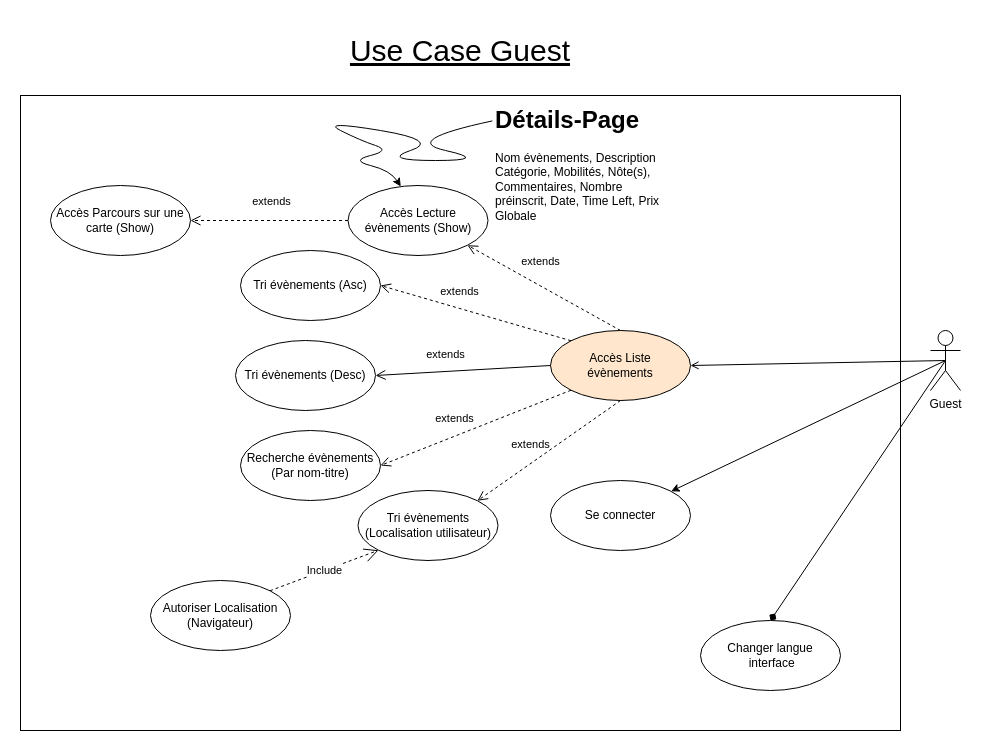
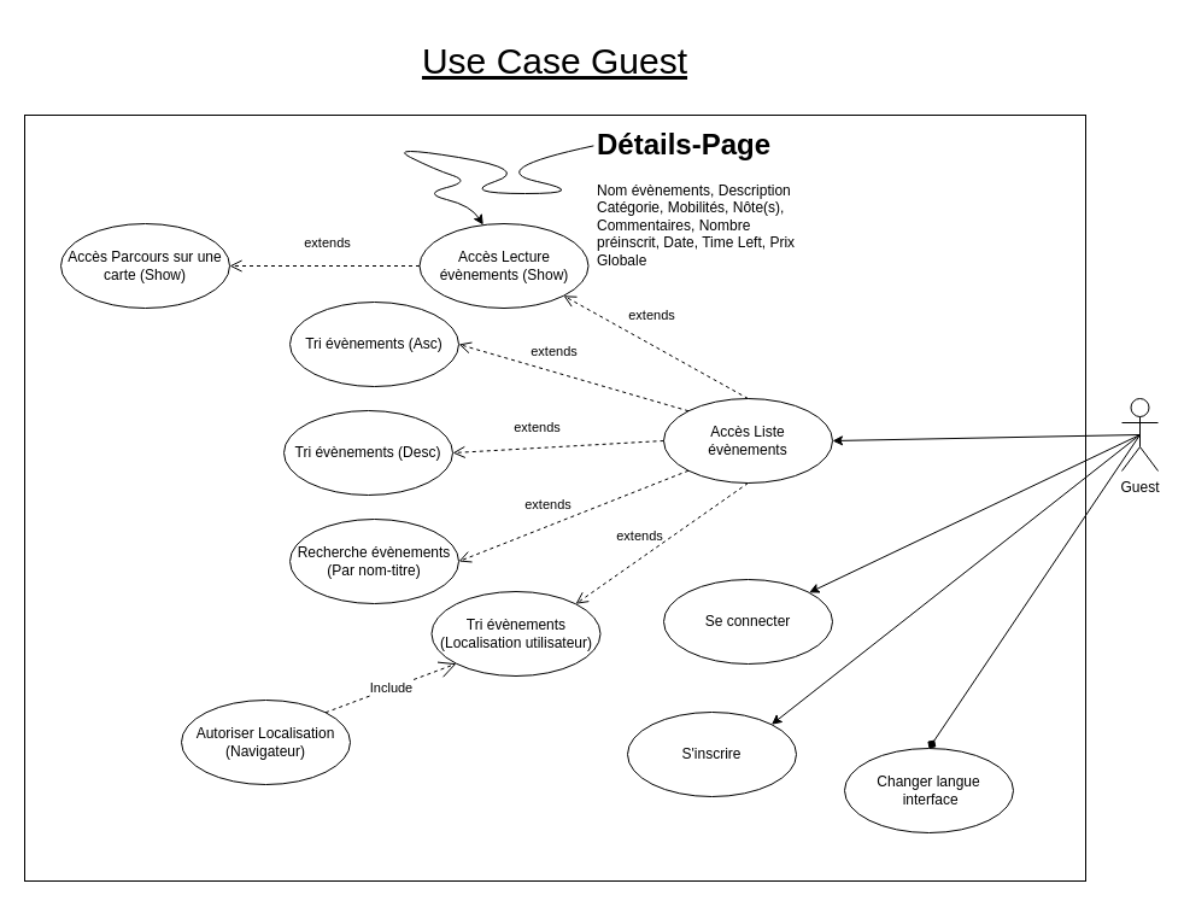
  <mxCell id="0" />
  <mxCell id="1" parent="0" />
  <mxCell id="2" value="" style="rounded=0;whiteSpace=wrap;html=1;movable=1;resizable=1;rotatable=1;deletable=1;editable=1;locked=0;connectable=1;" vertex="1" parent="1"><mxGeometry x="20" y="95" width="880" height="635" as="geometry" /></mxCell>
  <mxCell id="3" style="edgeStyle=none;rounded=0;orthogonalLoop=1;jettySize=auto;html=1;exitX=0.5;exitY=0.5;exitDx=0;exitDy=0;exitPerimeter=0;" edge="1" parent="1" source="5" target="7"><mxGeometry relative="1" as="geometry" /></mxCell>
- <mxCell id="4" style="edgeStyle=none;rounded=0;orthogonalLoop=1;jettySize=auto;html=1;exitX=0.5;exitY=0.5;exitDx=0;exitDy=0;exitPerimeter=0;entryX=1;entryY=0.5;entryDx=0;entryDy=0;endArrow=open;" edge="1" parent="1" source="5" target="9"><mxGeometry relative="1" as="geometry"><mxPoint x="710" y="395" as="targetPoint" /></mxGeometry></mxCell>
+ <mxCell id="4" style="edgeStyle=none;rounded=0;orthogonalLoop=1;jettySize=auto;html=1;exitX=0.5;exitY=0.5;exitDx=0;exitDy=0;exitPerimeter=0;entryX=1;entryY=0.5;entryDx=0;entryDy=0;" edge="1" parent="1" source="5" target="9"><mxGeometry relative="1" as="geometry"><mxPoint x="710" y="395" as="targetPoint" /></mxGeometry></mxCell>
  <mxCell id="5" value="Guest" style="shape=umlActor;verticalLabelPosition=bottom;verticalAlign=top;html=1;outlineConnect=0;" vertex="1" parent="1"><mxGeometry x="930" y="330" width="30" height="60" as="geometry" /></mxCell>
  <mxCell id="6" value="&lt;font style=&quot;font-size: 30px;&quot;&gt;&lt;u&gt;Use Case Guest&lt;br&gt;&lt;/u&gt;&lt;/font&gt;" style="text;html=1;strokeColor=none;fillColor=none;align=center;verticalAlign=middle;whiteSpace=wrap;rounded=0;" vertex="1" parent="1"><mxGeometry x="20" y="20" width="880" height="60" as="geometry" /></mxCell>
  <mxCell id="7" value="Se connecter" style="ellipse;whiteSpace=wrap;html=1;" vertex="1" parent="1"><mxGeometry x="550" y="480" width="140" height="70" as="geometry" /></mxCell>
  <mxCell id="8" value="Accès Lecture&lt;br&gt;évènements (Show)" style="ellipse;whiteSpace=wrap;html=1;" vertex="1" parent="1"><mxGeometry x="347.5" y="185" width="140" height="70" as="geometry" /></mxCell>
- <mxCell id="9" value="Accès Liste&lt;br&gt;évènements" style="ellipse;whiteSpace=wrap;html=1;fillColor=#ffe6cc;" vertex="1" parent="1"><mxGeometry x="550" y="330" width="140" height="70" as="geometry" /></mxCell>
+ <mxCell id="9" value="Accès Liste&lt;br&gt;évènements" style="ellipse;whiteSpace=wrap;html=1;" vertex="1" parent="1"><mxGeometry x="550" y="330" width="140" height="70" as="geometry" /></mxCell>
  <mxCell id="10" value="Tri évènements (Asc)" style="ellipse;whiteSpace=wrap;html=1;" vertex="1" parent="1"><mxGeometry x="240" y="250" width="140" height="70" as="geometry" /></mxCell>
  <mxCell id="11" value="Tri évènements (Desc)" style="ellipse;whiteSpace=wrap;html=1;" vertex="1" parent="1"><mxGeometry x="235" y="340" width="140" height="70" as="geometry" /></mxCell>
  <mxCell id="12" value="Recherche évènements (Par nom-titre)" style="ellipse;whiteSpace=wrap;html=1;" vertex="1" parent="1"><mxGeometry x="240" y="430" width="140" height="70" as="geometry" /></mxCell>
  <mxCell id="13" value="Tri évènements (Localisation utilisateur)" style="ellipse;whiteSpace=wrap;html=1;" vertex="1" parent="1"><mxGeometry x="357.5" y="490" width="140" height="70" as="geometry" /></mxCell>
  <mxCell id="14" value="extends" style="endArrow=open;startArrow=none;endFill=0;startFill=0;endSize=8;html=1;verticalAlign=bottom;dashed=1;labelBackgroundColor=none;rounded=0;exitX=0.5;exitY=0;exitDx=0;exitDy=0;entryX=1;entryY=1;entryDx=0;entryDy=0;" edge="1" parent="1" source="9" target="8"><mxGeometry x="0.132" y="-13" width="160" relative="1" as="geometry"><mxPoint x="562.5" y="325.5" as="sourcePoint" /><mxPoint x="360.5" y="304.5" as="targetPoint" /><mxPoint as="offset" /></mxGeometry></mxCell>
  <mxCell id="15" value="extends" style="endArrow=open;startArrow=none;endFill=0;startFill=0;endSize=8;html=1;verticalAlign=bottom;dashed=1;labelBackgroundColor=none;rounded=0;exitX=0;exitY=0;exitDx=0;exitDy=0;entryX=1;entryY=0.5;entryDx=0;entryDy=0;" edge="1" parent="1" source="9" target="10"><mxGeometry x="0.183" y="-8" width="160" relative="1" as="geometry"><mxPoint x="533" y="395" as="sourcePoint" /><mxPoint x="380" y="310" as="targetPoint" /><mxPoint x="-1" as="offset" /></mxGeometry></mxCell>
- <mxCell id="16" value="extends" style="endArrow=open;startArrow=none;endFill=0;startFill=0;endSize=8;html=1;verticalAlign=bottom;dashed=0;labelBackgroundColor=none;rounded=0;exitX=0;exitY=0.5;exitDx=0;exitDy=0;entryX=1;entryY=0.5;entryDx=0;entryDy=0;" edge="1" parent="1" source="9" target="11"><mxGeometry x="0.183" y="-8" width="160" relative="1" as="geometry"><mxPoint x="581" y="350" as="sourcePoint" /><mxPoint x="390" y="295" as="targetPoint" /><mxPoint x="-1" as="offset" /></mxGeometry></mxCell>
+ <mxCell id="16" value="extends" style="endArrow=open;startArrow=none;endFill=0;startFill=0;endSize=8;html=1;verticalAlign=bottom;dashed=1;labelBackgroundColor=none;rounded=0;exitX=0;exitY=0.5;exitDx=0;exitDy=0;entryX=1;entryY=0.5;entryDx=0;entryDy=0;" edge="1" parent="1" source="9" target="11"><mxGeometry x="0.183" y="-8" width="160" relative="1" as="geometry"><mxPoint x="581" y="350" as="sourcePoint" /><mxPoint x="390" y="295" as="targetPoint" /><mxPoint x="-1" as="offset" /></mxGeometry></mxCell>
  <mxCell id="17" value="extends" style="endArrow=open;startArrow=none;endFill=0;startFill=0;endSize=8;html=1;verticalAlign=bottom;dashed=1;labelBackgroundColor=none;rounded=0;exitX=0;exitY=1;exitDx=0;exitDy=0;entryX=1;entryY=0.5;entryDx=0;entryDy=0;" edge="1" parent="1" source="9" target="12"><mxGeometry x="0.183" y="-8" width="160" relative="1" as="geometry"><mxPoint x="591" y="360" as="sourcePoint" /><mxPoint x="400" y="305" as="targetPoint" /><mxPoint x="-1" as="offset" /></mxGeometry></mxCell>
  <mxCell id="18" value="extends" style="endArrow=open;startArrow=none;endFill=0;startFill=0;endSize=8;html=1;verticalAlign=bottom;dashed=1;labelBackgroundColor=none;rounded=0;exitX=0.5;exitY=1;exitDx=0;exitDy=0;entryX=1;entryY=0;entryDx=0;entryDy=0;" edge="1" parent="1" source="9" target="13"><mxGeometry x="0.183" y="-8" width="160" relative="1" as="geometry"><mxPoint x="601" y="370" as="sourcePoint" /><mxPoint x="410" y="315" as="targetPoint" /><mxPoint x="-1" as="offset" /></mxGeometry></mxCell>
  <mxCell id="19" value="extends" style="endArrow=open;startArrow=none;endFill=0;startFill=0;endSize=8;html=1;verticalAlign=bottom;dashed=1;labelBackgroundColor=none;rounded=0;exitX=0;exitY=0.5;exitDx=0;exitDy=0;" edge="1" parent="1" source="8"><mxGeometry x="-0.016" y="-10" width="160" relative="1" as="geometry"><mxPoint x="611" y="380" as="sourcePoint" /><mxPoint x="190" y="220" as="targetPoint" /><mxPoint as="offset" /></mxGeometry></mxCell>
  <mxCell id="20" value="Accès Parcours sur une carte&amp;nbsp;(Show)" style="ellipse;whiteSpace=wrap;html=1;" vertex="1" parent="1"><mxGeometry x="50" y="185" width="140" height="70" as="geometry" /></mxCell>
  <mxCell id="21" value="Changer langue&lt;br&gt;&amp;nbsp;interface" style="ellipse;whiteSpace=wrap;html=1;" vertex="1" parent="1"><mxGeometry x="700" y="620" width="140" height="70" as="geometry" /></mxCell>
  <mxCell id="22" value="&lt;h1&gt;Détails-Page&lt;/h1&gt;&lt;p&gt;Nom évènements, Description Catégorie, Mobilités, Nôte(s), Commentaires, Nombre préinscrit, Date, Time Left, Prix Globale&lt;/p&gt;" style="text;html=1;strokeColor=none;fillColor=none;spacing=5;spacingTop=-20;whiteSpace=wrap;overflow=hidden;rounded=0;" vertex="1" parent="1"><mxGeometry x="490" y="100" width="190" height="120" as="geometry" /></mxCell>
  <mxCell id="23" value="" style="curved=1;endArrow=classic;html=1;rounded=0;exitX=0.01;exitY=0.17;exitDx=0;exitDy=0;entryX=0.377;entryY=0.014;entryDx=0;entryDy=0;entryPerimeter=0;exitPerimeter=0;" edge="1" parent="1" source="22" target="8"><mxGeometry width="50" height="50" relative="1" as="geometry"><mxPoint x="530" y="180" as="sourcePoint" /><mxPoint x="580" y="130" as="targetPoint" /><Array as="points"><mxPoint x="400" y="140" /><mxPoint x="490" y="160" /><mxPoint x="380" y="160" /><mxPoint x="440" y="140" /><mxPoint x="320" y="120" /><mxPoint x="360" y="140" /><mxPoint x="390" y="150" /><mxPoint x="350" y="160" /><mxPoint x="390" y="170" /></Array></mxGeometry></mxCell>
+ <mxCell id="24" value="S'inscrire" style="ellipse;whiteSpace=wrap;html=1;" vertex="1" parent="1"><mxGeometry x="520" y="590" width="140" height="70" as="geometry" /></mxCell>
+ <mxCell id="25" style="edgeStyle=none;rounded=0;orthogonalLoop=1;jettySize=auto;html=1;exitX=0.5;exitY=0.5;exitDx=0;exitDy=0;exitPerimeter=0;entryX=1;entryY=0;entryDx=0;entryDy=0;" edge="1" parent="1" source="5" target="24"><mxGeometry relative="1" as="geometry"><mxPoint x="965" y="340" as="sourcePoint" /><mxPoint x="738" y="460" as="targetPoint" /></mxGeometry></mxCell>
  <mxCell id="26" value="" style="endArrow=open;endSize=12;dashed=1;html=1;rounded=0;entryX=0;entryY=1;entryDx=0;entryDy=0;exitX=1;exitY=0;exitDx=0;exitDy=0;" edge="1" parent="1" source="28" target="13"><mxGeometry width="160" relative="1" as="geometry"><mxPoint x="320" y="570" as="sourcePoint" /><mxPoint x="401" y="590" as="targetPoint" /></mxGeometry></mxCell>
  <mxCell id="27" value="Include" style="edgeLabel;html=1;align=center;verticalAlign=middle;resizable=0;points=[];" vertex="1" connectable="0" parent="26"><mxGeometry x="-0.004" relative="1" as="geometry"><mxPoint as="offset" /></mxGeometry></mxCell>
  <mxCell id="28" value="Autoriser Localisation&lt;br&gt;(Navigateur)" style="ellipse;whiteSpace=wrap;html=1;" vertex="1" parent="1"><mxGeometry x="150" y="580" width="140" height="70" as="geometry" /></mxCell>
  <mxCell id="29" style="edgeStyle=none;rounded=0;orthogonalLoop=1;jettySize=auto;html=1;exitX=0.5;exitY=0.5;exitDx=0;exitDy=0;exitPerimeter=0;entryX=0.5;entryY=0;entryDx=0;entryDy=0;endArrow=diamond;" edge="1" parent="1" source="5" target="21"><mxGeometry relative="1" as="geometry"><mxPoint x="955" y="370" as="sourcePoint" /><mxPoint x="650" y="610" as="targetPoint" /></mxGeometry></mxCell>
